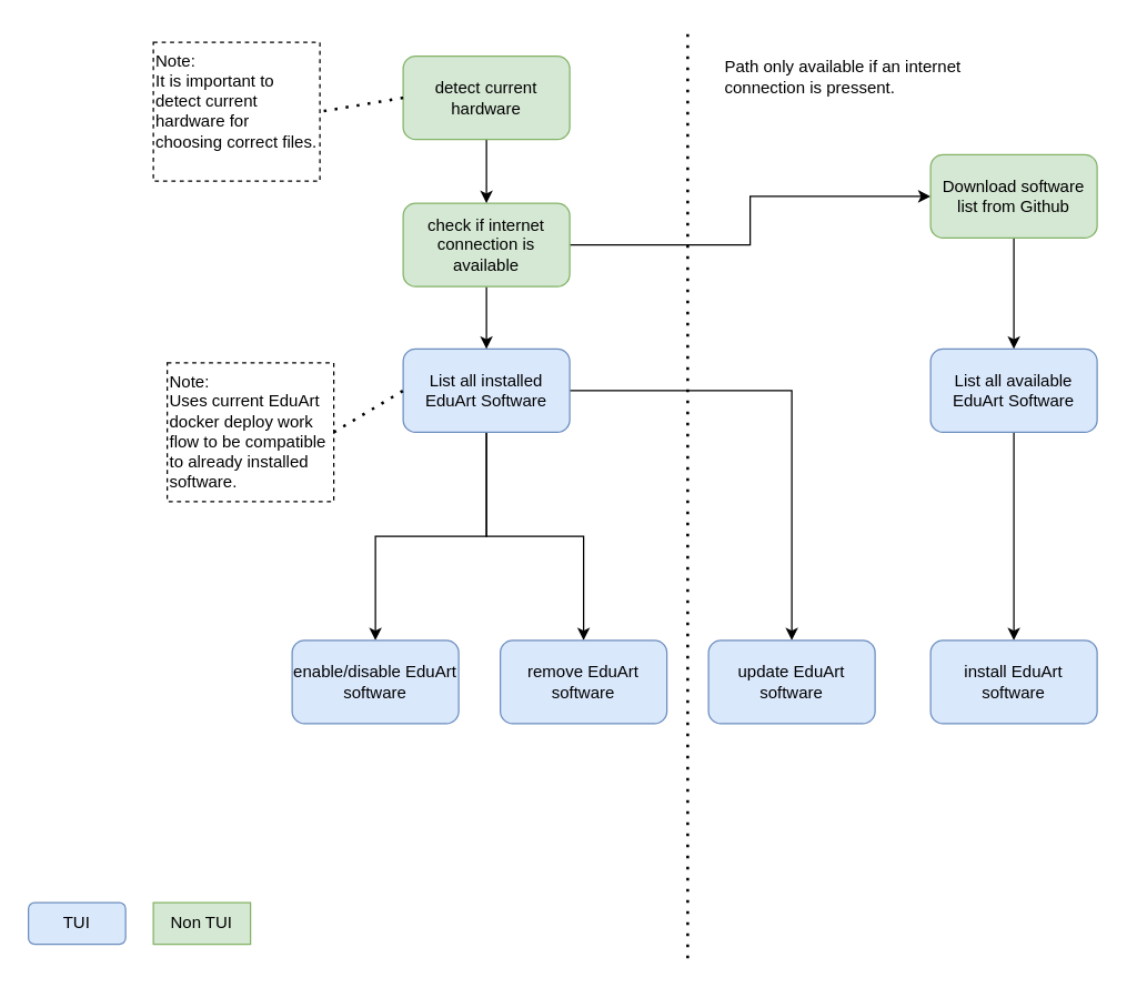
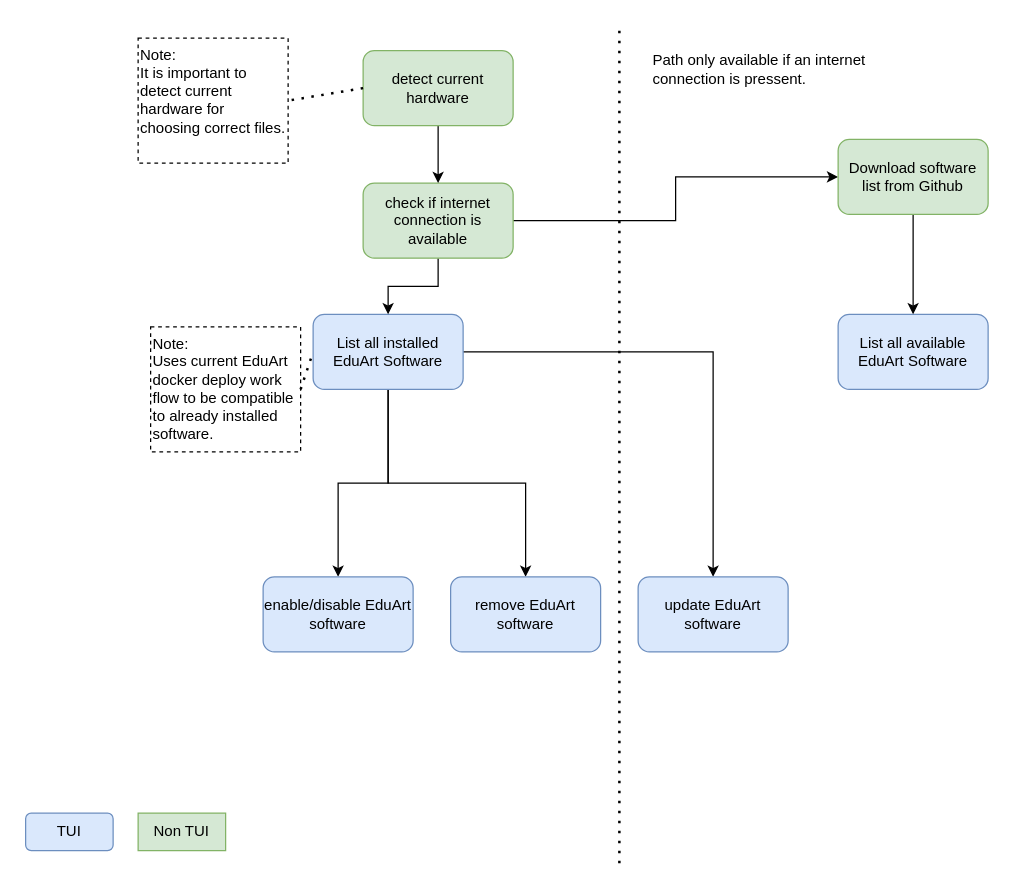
  <mxCell id="0" />
  <mxCell id="1" parent="0" />
  <mxCell id="2" style="edgeStyle=orthogonalEdgeStyle;rounded=0;orthogonalLoop=1;jettySize=auto;html=1;entryX=0.5;entryY=0;entryDx=0;entryDy=0;" parent="1" source="5" target="13" edge="1"><mxGeometry relative="1" as="geometry" /></mxCell>
  <mxCell id="3" style="edgeStyle=orthogonalEdgeStyle;rounded=0;orthogonalLoop=1;jettySize=auto;html=1;entryX=0.5;entryY=0;entryDx=0;entryDy=0;" parent="1" source="5" target="14" edge="1"><mxGeometry relative="1" as="geometry" /></mxCell>
  <mxCell id="4" style="edgeStyle=orthogonalEdgeStyle;rounded=0;orthogonalLoop=1;jettySize=auto;html=1;" parent="1" source="5" target="15" edge="1"><mxGeometry relative="1" as="geometry" /></mxCell>
- <mxCell id="5" value="List all installed EduArt Software" style="rounded=1;whiteSpace=wrap;html=1;fillColor=#dae8fc;strokeColor=#6c8ebf;" parent="1" vertex="1"><mxGeometry x="290" y="251" width="120" height="60" as="geometry" /></mxCell>
- <mxCell id="6" style="edgeStyle=orthogonalEdgeStyle;rounded=0;orthogonalLoop=1;jettySize=auto;html=1;entryX=0.5;entryY=0;entryDx=0;entryDy=0;" parent="1" source="7" target="16" edge="1"><mxGeometry relative="1" as="geometry" /></mxCell>
+ <mxCell id="5" value="List all installed EduArt Software" style="rounded=1;whiteSpace=wrap;html=1;fillColor=#dae8fc;strokeColor=#6c8ebf;" parent="1" vertex="1"><mxGeometry x="250" y="251" width="120" height="60" as="geometry" /></mxCell>
  <mxCell id="7" value="List all available EduArt Software" style="rounded=1;whiteSpace=wrap;html=1;fillColor=#dae8fc;strokeColor=#6c8ebf;" parent="1" vertex="1"><mxGeometry x="670" y="251" width="120" height="60" as="geometry" /></mxCell>
  <mxCell id="8" value="Note:&lt;div&gt;Uses current EduArt docker deploy work flow to be compatible to already installed software.&lt;/div&gt;" style="rounded=0;whiteSpace=wrap;html=1;dashed=1;align=left;verticalAlign=top;" parent="1" vertex="1"><mxGeometry x="120" y="261" width="120" height="100" as="geometry" /></mxCell>
  <mxCell id="9" value="" style="endArrow=none;dashed=1;html=1;dashPattern=1 3;strokeWidth=2;rounded=0;exitX=1;exitY=0.5;exitDx=0;exitDy=0;entryX=0;entryY=0.5;entryDx=0;entryDy=0;" parent="1" source="8" target="5" edge="1"><mxGeometry width="50" height="50" relative="1" as="geometry"><mxPoint x="430" y="431" as="sourcePoint" /><mxPoint x="480" y="381" as="targetPoint" /></mxGeometry></mxCell>
  <mxCell id="10" style="edgeStyle=orthogonalEdgeStyle;rounded=0;orthogonalLoop=1;jettySize=auto;html=1;entryX=0.5;entryY=0;entryDx=0;entryDy=0;" parent="1" source="12" target="5" edge="1"><mxGeometry relative="1" as="geometry" /></mxCell>
  <mxCell id="11" style="edgeStyle=orthogonalEdgeStyle;rounded=0;orthogonalLoop=1;jettySize=auto;html=1;entryX=0;entryY=0.5;entryDx=0;entryDy=0;" edge="1" parent="1" source="12" target="24"><mxGeometry relative="1" as="geometry" /></mxCell>
  <mxCell id="12" value="check if internet connection is available" style="rounded=1;whiteSpace=wrap;html=1;fillColor=#d5e8d4;strokeColor=#82b366;" parent="1" vertex="1"><mxGeometry x="290" y="146" width="120" height="60" as="geometry" /></mxCell>
  <mxCell id="13" value="update EduArt software" style="rounded=1;whiteSpace=wrap;html=1;fillColor=#dae8fc;strokeColor=#6c8ebf;" parent="1" vertex="1"><mxGeometry x="510" y="461" width="120" height="60" as="geometry" /></mxCell>
  <mxCell id="14" value="remove EduArt software" style="rounded=1;whiteSpace=wrap;html=1;fillColor=#dae8fc;strokeColor=#6c8ebf;" parent="1" vertex="1"><mxGeometry x="360" y="461" width="120" height="60" as="geometry" /></mxCell>
  <mxCell id="15" value="enable/disable EduArt software" style="rounded=1;whiteSpace=wrap;html=1;fillColor=#dae8fc;strokeColor=#6c8ebf;" parent="1" vertex="1"><mxGeometry x="210" y="461" width="120" height="60" as="geometry" /></mxCell>
- <mxCell id="16" value="install EduArt software" style="rounded=1;whiteSpace=wrap;html=1;fillColor=#dae8fc;strokeColor=#6c8ebf;" parent="1" vertex="1"><mxGeometry x="670" y="461" width="120" height="60" as="geometry" /></mxCell>
  <mxCell id="17" style="edgeStyle=orthogonalEdgeStyle;rounded=0;orthogonalLoop=1;jettySize=auto;html=1;entryX=0.5;entryY=0;entryDx=0;entryDy=0;" parent="1" source="18" target="12" edge="1"><mxGeometry relative="1" as="geometry" /></mxCell>
  <mxCell id="18" value="detect current hardware" style="rounded=1;whiteSpace=wrap;html=1;fillColor=#d5e8d4;strokeColor=#82b366;" parent="1" vertex="1"><mxGeometry x="290" y="40" width="120" height="60" as="geometry" /></mxCell>
  <mxCell id="19" value="Note:&lt;div&gt;It is important to detect current hardware for choosing correct files.&lt;/div&gt;" style="rounded=0;whiteSpace=wrap;html=1;dashed=1;align=left;verticalAlign=top;" parent="1" vertex="1"><mxGeometry x="110" y="30" width="120" height="100" as="geometry" /></mxCell>
  <mxCell id="20" value="" style="endArrow=none;dashed=1;html=1;dashPattern=1 3;strokeWidth=2;rounded=0;entryX=1;entryY=0.5;entryDx=0;entryDy=0;exitX=0;exitY=0.5;exitDx=0;exitDy=0;" parent="1" source="18" target="19" edge="1"><mxGeometry width="50" height="50" relative="1" as="geometry"><mxPoint x="300" y="120" as="sourcePoint" /><mxPoint x="350" y="70" as="targetPoint" /></mxGeometry></mxCell>
  <mxCell id="21" value="" style="endArrow=none;dashed=1;html=1;dashPattern=1 3;strokeWidth=2;rounded=0;" parent="1" edge="1"><mxGeometry width="50" height="50" relative="1" as="geometry"><mxPoint x="495" y="690" as="sourcePoint" /><mxPoint x="495" y="20" as="targetPoint" /></mxGeometry></mxCell>
  <mxCell id="22" value="Path only available if an internet connection is pressent." style="text;html=1;align=left;verticalAlign=middle;whiteSpace=wrap;rounded=0;" parent="1" vertex="1"><mxGeometry x="520" y="30" width="200" height="50" as="geometry" /></mxCell>
  <mxCell id="23" style="edgeStyle=orthogonalEdgeStyle;rounded=0;orthogonalLoop=1;jettySize=auto;html=1;" edge="1" parent="1" source="24" target="7"><mxGeometry relative="1" as="geometry" /></mxCell>
  <mxCell id="24" value="Download software list from Github" style="rounded=1;whiteSpace=wrap;html=1;fillColor=#d5e8d4;strokeColor=#82b366;" vertex="1" parent="1"><mxGeometry x="670" y="111" width="120" height="60" as="geometry" /></mxCell>
  <mxCell id="25" value="TUI" style="rounded=1;whiteSpace=wrap;html=1;fillColor=#dae8fc;strokeColor=#6c8ebf;" vertex="1" parent="1"><mxGeometry x="20" y="650" width="70" height="30" as="geometry" /></mxCell>
  <mxCell id="26" value="Non TUI" style="whiteSpace=wrap;html=1;fillColor=#d5e8d4;strokeColor=#82b366;rounded=0;" vertex="1" parent="1"><mxGeometry x="110" y="650" width="70" height="30" as="geometry" /></mxCell>
